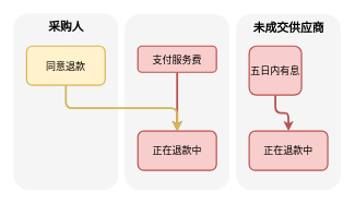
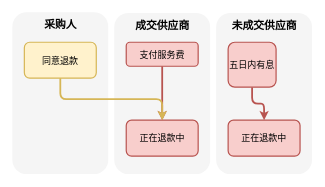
  <mxCell id="0" />
  <mxCell id="1" parent="0" />
  <mxCell id="2" value="" style="rounded=1;whiteSpace=wrap;html=1;fillColor=#f5f5f5;fontColor=#333333;strokeColor=none;" parent="1" vertex="1"><mxGeometry x="190" y="21" width="160" height="269" as="geometry" /></mxCell>
  <mxCell id="3" value="" style="rounded=1;whiteSpace=wrap;html=1;fillColor=#f5f5f5;fontColor=#333333;strokeColor=none;" parent="1" vertex="1"><mxGeometry x="20" y="20" width="160" height="270" as="geometry" /></mxCell>
  <mxCell id="4" value="同意退款" style="rounded=1;whiteSpace=wrap;html=1;fontFamily=仿宋;fillColor=#fff2cc;strokeColor=#d6b656;strokeWidth=2;fontSize=15;" parent="1" vertex="1"><mxGeometry x="40" width="120" height="60" as="geometry" y="70" /></mxCell>
  <mxCell id="5" style="edgeStyle=none;html=1;exitX=0.5;exitY=1;exitDx=0;exitDy=0;entryX=0.5;entryY=0;entryDx=0;entryDy=0;fillColor=#f8cecc;strokeColor=#b85450;strokeWidth=3;" parent="1" source="6" target="9" edge="1"><mxGeometry relative="1" as="geometry" /></mxCell>
  <mxCell id="6" value="支付服务费" style="whiteSpace=wrap;html=1;rounded=1;fontFamily=仿宋;fillColor=#f8cecc;strokeColor=#b85450;strokeWidth=2;fontSize=15;" parent="1" vertex="1"><mxGeometry x="210" y="70" width="120" height="40" as="geometry" /></mxCell>
+ <mxCell id="7" value="成交供应商" style="text;html=1;align=center;verticalAlign=middle;resizable=0;points=[];autosize=1;strokeColor=none;fillColor=none;fontFamily=黑体;fontStyle=1;fontSize=18;" parent="1" vertex="1"><mxGeometry x="215" y="22" width="110" height="40" as="geometry" /></mxCell>
  <mxCell id="8" value="采购人" style="text;html=1;align=center;verticalAlign=middle;resizable=0;points=[];autosize=1;strokeColor=none;fillColor=none;fontStyle=1;fontFamily=黑体;fontSize=18;" parent="1" vertex="1"><mxGeometry x="60" y="21" width="80" height="40" as="geometry" /></mxCell>
  <mxCell id="9" value="正在退款中" style="whiteSpace=wrap;html=1;rounded=1;fontFamily=仿宋;fillColor=#f8cecc;strokeColor=#b85450;strokeWidth=2;fontSize=15;" parent="1" vertex="1"><mxGeometry x="210" y="200" width="120" height="60" as="geometry" /></mxCell>
  <mxCell id="10" value="" style="rounded=1;whiteSpace=wrap;html=1;fillColor=#f5f5f5;fontColor=#333333;strokeColor=none;" parent="1" vertex="1"><mxGeometry x="360" y="21" width="160" height="269" as="geometry" /></mxCell>
  <mxCell id="11" value="未成交供应商" style="text;html=1;align=center;verticalAlign=middle;resizable=0;points=[];autosize=1;strokeColor=none;fillColor=none;fontFamily=黑体;fontStyle=1;fontSize=18;" parent="1" vertex="1"><mxGeometry x="375" y="22" width="130" height="40" as="geometry" /></mxCell>
  <mxCell id="12" style="edgeStyle=orthogonalEdgeStyle;html=1;exitX=0.5;exitY=1;exitDx=0;exitDy=0;entryX=0.5;entryY=0;entryDx=0;entryDy=0;strokeWidth=3;fillColor=#f8cecc;strokeColor=#b85450;" parent="1" source="13" target="14" edge="1"><mxGeometry relative="1" as="geometry" /></mxCell>
  <mxCell id="13" value="五日内有息" style="whiteSpace=wrap;html=1;rounded=1;fontFamily=仿宋;fillColor=#f8cecc;strokeColor=#b85450;strokeWidth=2;fontSize=15;" parent="1" vertex="1"><mxGeometry x="380" y="70" width="80" height="75" as="geometry" /></mxCell>
  <mxCell id="14" value="&lt;div class=&quot;lake-content&quot;&gt;&lt;span class=&quot;ne-text&quot;&gt;正在退款中&lt;/span&gt;&lt;/div&gt;" style="whiteSpace=wrap;html=1;rounded=1;fontFamily=仿宋;fillColor=#f8cecc;strokeColor=#b85450;strokeWidth=2;fontSize=15;" parent="1" vertex="1"><mxGeometry x="380" y="200" width="120" height="60" as="geometry" /></mxCell>
  <mxCell id="15" style="edgeStyle=orthogonalEdgeStyle;html=1;exitX=0.5;exitY=1;exitDx=0;exitDy=0;fillColor=#fff2cc;strokeColor=#d6b656;strokeWidth=3;" parent="1" source="4" target="9" edge="1"><mxGeometry relative="1" as="geometry" /></mxCell>
